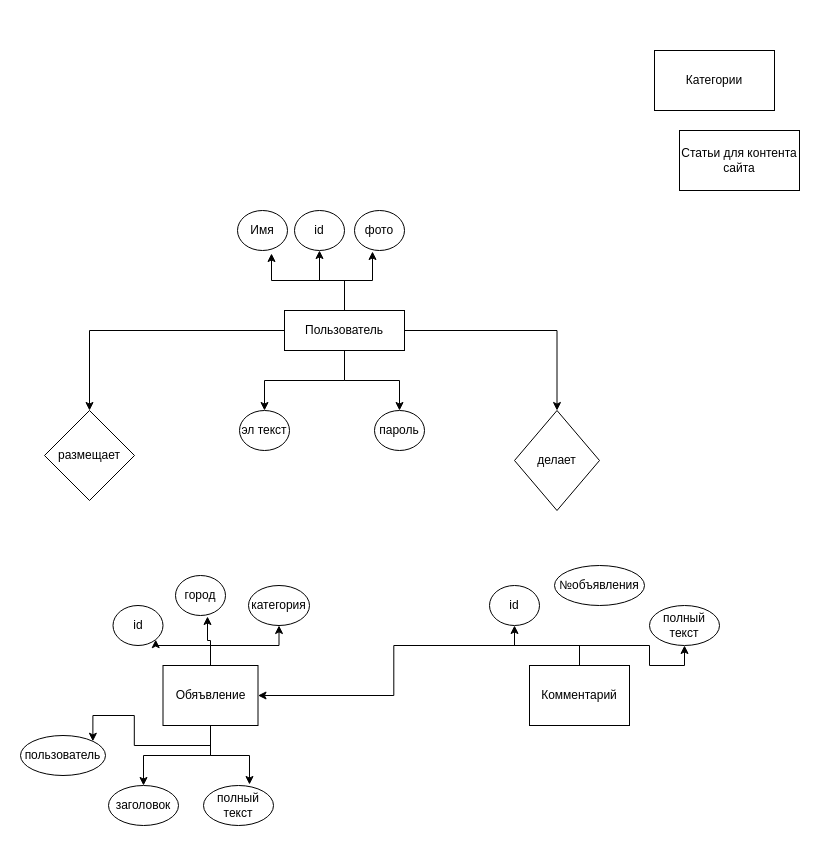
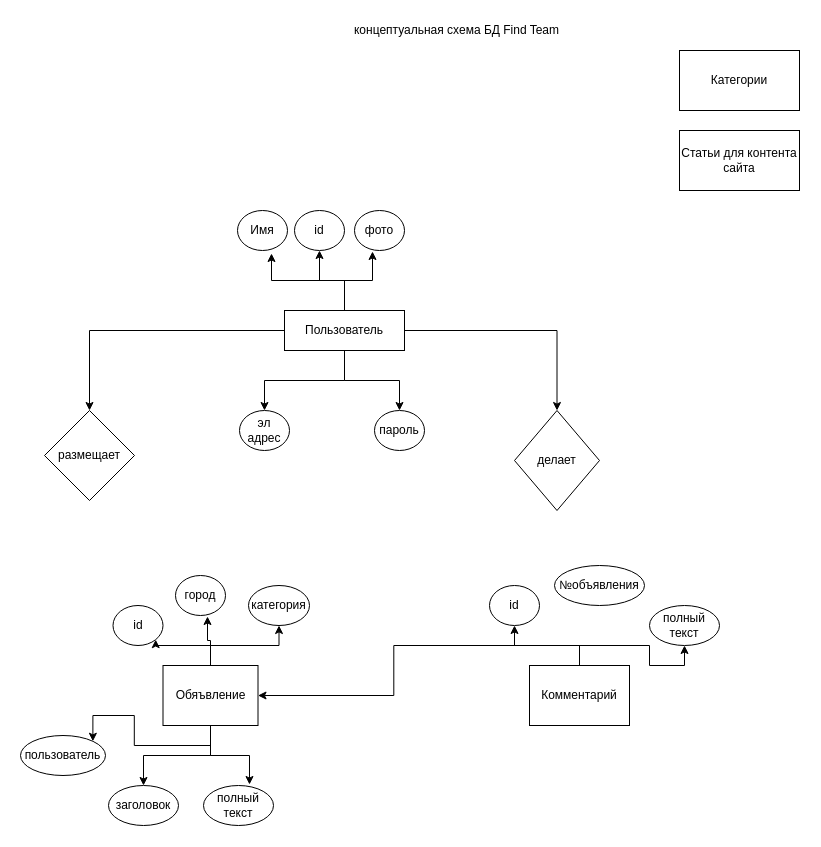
  <mxCell id="0" />
  <mxCell id="1" parent="0" />
  <mxCell id="2" style="edgeStyle=orthogonalEdgeStyle;rounded=0;orthogonalLoop=1;jettySize=auto;html=1;exitX=0.5;exitY=0;exitDx=0;exitDy=0;entryX=1;entryY=1;entryDx=0;entryDy=0;" edge="1" parent="1" source="8" target="29"><mxGeometry relative="1" as="geometry" /></mxCell>
  <mxCell id="3" style="edgeStyle=orthogonalEdgeStyle;rounded=0;orthogonalLoop=1;jettySize=auto;html=1;exitX=0.5;exitY=0;exitDx=0;exitDy=0;entryX=0.64;entryY=1.025;entryDx=0;entryDy=0;entryPerimeter=0;" edge="1" parent="1" source="8" target="32"><mxGeometry relative="1" as="geometry" /></mxCell>
  <mxCell id="4" style="edgeStyle=orthogonalEdgeStyle;rounded=0;orthogonalLoop=1;jettySize=auto;html=1;exitX=0.5;exitY=1;exitDx=0;exitDy=0;entryX=1;entryY=0;entryDx=0;entryDy=0;" edge="1" parent="1" source="8" target="33"><mxGeometry relative="1" as="geometry" /></mxCell>
  <mxCell id="5" style="edgeStyle=orthogonalEdgeStyle;rounded=0;orthogonalLoop=1;jettySize=auto;html=1;exitX=0.5;exitY=1;exitDx=0;exitDy=0;" edge="1" parent="1" source="8" target="34"><mxGeometry relative="1" as="geometry" /></mxCell>
  <mxCell id="6" style="edgeStyle=orthogonalEdgeStyle;rounded=0;orthogonalLoop=1;jettySize=auto;html=1;exitX=0.5;exitY=1;exitDx=0;exitDy=0;entryX=0.657;entryY=-0.025;entryDx=0;entryDy=0;entryPerimeter=0;" edge="1" parent="1" source="8" target="35"><mxGeometry relative="1" as="geometry" /></mxCell>
  <mxCell id="7" style="edgeStyle=orthogonalEdgeStyle;rounded=0;orthogonalLoop=1;jettySize=auto;html=1;exitX=0.5;exitY=0;exitDx=0;exitDy=0;entryX=0.5;entryY=1;entryDx=0;entryDy=0;" edge="1" parent="1" source="8" target="37"><mxGeometry relative="1" as="geometry" /></mxCell>
  <mxCell id="8" value="Обяъвление" style="rounded=0;whiteSpace=wrap;html=1;" parent="1" vertex="1"><mxGeometry x="162.5" y="665" width="95" height="60" as="geometry" /></mxCell>
  <mxCell id="9" style="edgeStyle=orthogonalEdgeStyle;rounded=0;orthogonalLoop=1;jettySize=auto;html=1;exitX=0;exitY=0.5;exitDx=0;exitDy=0;entryX=0;entryY=0.5;entryDx=0;entryDy=0;" parent="1" source="16" target="17" edge="1"><mxGeometry relative="1" as="geometry" /></mxCell>
  <mxCell id="10" style="edgeStyle=orthogonalEdgeStyle;rounded=0;orthogonalLoop=1;jettySize=auto;html=1;exitX=1;exitY=0.5;exitDx=0;exitDy=0;entryX=0;entryY=0.5;entryDx=0;entryDy=0;" parent="1" source="16" target="24" edge="1"><mxGeometry relative="1" as="geometry" /></mxCell>
  <mxCell id="11" style="edgeStyle=orthogonalEdgeStyle;rounded=0;orthogonalLoop=1;jettySize=auto;html=1;exitX=0.5;exitY=0;exitDx=0;exitDy=0;entryX=0.68;entryY=1.075;entryDx=0;entryDy=0;entryPerimeter=0;" edge="1" parent="1" source="16" target="26"><mxGeometry relative="1" as="geometry" /></mxCell>
  <mxCell id="12" style="edgeStyle=orthogonalEdgeStyle;rounded=0;orthogonalLoop=1;jettySize=auto;html=1;exitX=0.5;exitY=0;exitDx=0;exitDy=0;entryX=0.5;entryY=1;entryDx=0;entryDy=0;" edge="1" parent="1" source="16" target="27"><mxGeometry relative="1" as="geometry" /></mxCell>
  <mxCell id="13" style="edgeStyle=orthogonalEdgeStyle;rounded=0;orthogonalLoop=1;jettySize=auto;html=1;exitX=0.5;exitY=0;exitDx=0;exitDy=0;entryX=0.36;entryY=1.025;entryDx=0;entryDy=0;entryPerimeter=0;" edge="1" parent="1" source="16" target="28"><mxGeometry relative="1" as="geometry" /></mxCell>
  <mxCell id="14" style="edgeStyle=orthogonalEdgeStyle;rounded=0;orthogonalLoop=1;jettySize=auto;html=1;exitX=0.5;exitY=1;exitDx=0;exitDy=0;entryX=0.5;entryY=0;entryDx=0;entryDy=0;" edge="1" parent="1" source="16" target="30"><mxGeometry relative="1" as="geometry" /></mxCell>
  <mxCell id="15" style="edgeStyle=orthogonalEdgeStyle;rounded=0;orthogonalLoop=1;jettySize=auto;html=1;exitX=0.5;exitY=1;exitDx=0;exitDy=0;entryX=0.5;entryY=0;entryDx=0;entryDy=0;" edge="1" parent="1" source="16" target="31"><mxGeometry relative="1" as="geometry" /></mxCell>
  <mxCell id="16" value="Пользователь" style="rounded=0;whiteSpace=wrap;html=1;" parent="1" vertex="1"><mxGeometry x="284" y="310" width="120" height="40" as="geometry" /></mxCell>
  <mxCell id="17" value="размещает" style="rhombus;whiteSpace=wrap;html=1;direction=south;" parent="1" vertex="1"><mxGeometry x="44" y="410" width="90" height="90" as="geometry" /></mxCell>
  <mxCell id="18" style="edgeStyle=orthogonalEdgeStyle;rounded=0;orthogonalLoop=1;jettySize=auto;html=1;exitX=0.5;exitY=0;exitDx=0;exitDy=0;entryX=0.5;entryY=1;entryDx=0;entryDy=0;" edge="1" parent="1" source="21" target="36"><mxGeometry relative="1" as="geometry" /></mxCell>
  <mxCell id="19" style="edgeStyle=orthogonalEdgeStyle;rounded=0;orthogonalLoop=1;jettySize=auto;html=1;exitX=0.5;exitY=0;exitDx=0;exitDy=0;" edge="1" parent="1" source="21" target="8"><mxGeometry relative="1" as="geometry" /></mxCell>
  <mxCell id="20" style="edgeStyle=orthogonalEdgeStyle;rounded=0;orthogonalLoop=1;jettySize=auto;html=1;exitX=0.5;exitY=0;exitDx=0;exitDy=0;entryX=0.5;entryY=1;entryDx=0;entryDy=0;" edge="1" parent="1" source="21" target="39"><mxGeometry relative="1" as="geometry" /></mxCell>
  <mxCell id="21" value="Комментарий" style="rounded=0;whiteSpace=wrap;html=1;" parent="1" vertex="1"><mxGeometry x="529" y="665" width="100" height="60" as="geometry" /></mxCell>
- <mxCell id="22" value="Категории" style="rounded=0;whiteSpace=wrap;html=1;" parent="1" vertex="1"><mxGeometry x="654" y="50" width="120" height="60" as="geometry" /></mxCell>
+ <mxCell id="22" value="Категории" style="rounded=0;whiteSpace=wrap;html=1;" parent="1" vertex="1"><mxGeometry x="679" y="50" width="120" height="60" as="geometry" /></mxCell>
  <mxCell id="23" value="Статьи для контента сайта" style="rounded=0;whiteSpace=wrap;html=1;" parent="1" vertex="1"><mxGeometry x="679" y="130" width="120" height="60" as="geometry" /></mxCell>
  <mxCell id="24" value="делает" style="rhombus;whiteSpace=wrap;html=1;direction=south;" parent="1" vertex="1"><mxGeometry x="514" y="410" width="85" height="100" as="geometry" /></mxCell>
+ <mxCell id="25" value="концептуальная схема БД Find Team" style="text;html=1;strokeColor=none;fillColor=none;align=center;verticalAlign=middle;whiteSpace=wrap;rounded=0;" parent="1" vertex="1"><mxGeometry x="314" y="20" width="285" height="20" as="geometry" /></mxCell>
  <mxCell id="26" value="Имя" style="ellipse;whiteSpace=wrap;html=1;" vertex="1" parent="1"><mxGeometry x="237" y="210" width="50" height="40" as="geometry" /></mxCell>
  <mxCell id="27" value="id" style="ellipse;whiteSpace=wrap;html=1;" vertex="1" parent="1"><mxGeometry x="294" y="210" width="50" height="40" as="geometry" /></mxCell>
  <mxCell id="28" value="фото" style="ellipse;whiteSpace=wrap;html=1;" vertex="1" parent="1"><mxGeometry x="354" y="210" width="50" height="40" as="geometry" /></mxCell>
  <mxCell id="29" value="id" style="ellipse;whiteSpace=wrap;html=1;" vertex="1" parent="1"><mxGeometry x="112.5" y="605" width="50" height="40" as="geometry" /></mxCell>
  <mxCell id="30" value="пароль" style="ellipse;whiteSpace=wrap;html=1;" vertex="1" parent="1"><mxGeometry x="374" y="410" width="50" height="40" as="geometry" /></mxCell>
- <mxCell id="31" value="эл текст" style="ellipse;whiteSpace=wrap;html=1;" vertex="1" parent="1"><mxGeometry x="239" y="410" width="50" height="40" as="geometry" /></mxCell>
+ <mxCell id="31" value="эл адрес" style="ellipse;whiteSpace=wrap;html=1;" vertex="1" parent="1"><mxGeometry x="239" y="410" width="50" height="40" as="geometry" /></mxCell>
  <mxCell id="32" value="город" style="ellipse;whiteSpace=wrap;html=1;" vertex="1" parent="1"><mxGeometry x="175" y="575" width="50" height="40" as="geometry" /></mxCell>
  <mxCell id="33" value="&lt;div&gt;пользователь&lt;/div&gt;" style="ellipse;whiteSpace=wrap;html=1;" vertex="1" parent="1"><mxGeometry x="20" y="735" width="85" height="40" as="geometry" /></mxCell>
  <mxCell id="34" value="заголовок" style="ellipse;whiteSpace=wrap;html=1;" vertex="1" parent="1"><mxGeometry x="108" y="785" width="70" height="40" as="geometry" /></mxCell>
  <mxCell id="35" value="полный текст" style="ellipse;whiteSpace=wrap;html=1;" vertex="1" parent="1"><mxGeometry x="203" y="785" width="70" height="40" as="geometry" /></mxCell>
  <mxCell id="36" value="id" style="ellipse;whiteSpace=wrap;html=1;" vertex="1" parent="1"><mxGeometry x="489" y="585" width="50" height="40" as="geometry" /></mxCell>
  <mxCell id="37" value="категория" style="ellipse;whiteSpace=wrap;html=1;" vertex="1" parent="1"><mxGeometry x="248" y="585" width="61" height="40" as="geometry" /></mxCell>
  <mxCell id="38" value="№объявления" style="ellipse;whiteSpace=wrap;html=1;" vertex="1" parent="1"><mxGeometry x="554" y="565" width="90" height="40" as="geometry" /></mxCell>
  <mxCell id="39" value="полный текст" style="ellipse;whiteSpace=wrap;html=1;" vertex="1" parent="1"><mxGeometry x="649" y="605" width="70" height="40" as="geometry" /></mxCell>
